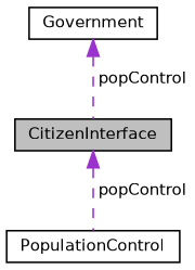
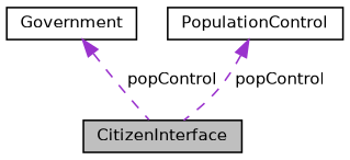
  digraph {
    node [color=black fillcolor=white fontname=Helvetica fontsize=10 shape=record style=filled]
    edge [color=darkorchid3 dir=back fontname=Helvetica fontsize=10 labelfontname=Helvetica labelfontsize=10 style=dashed]
    n1 [fillcolor=grey75 fontcolor=black height=0.2 label=CitizenInterface width=0.4]
    n2 [height=0.2 label=Government width=0.4]
    n3 [height=0.2 label=PopulationControl width=0.4]
    n2 -> n1 [label=" popControl"]
-   n1 -> n3 [label=" popControl"]
+   n3 -> n1 [label=" popControl"]
  }
